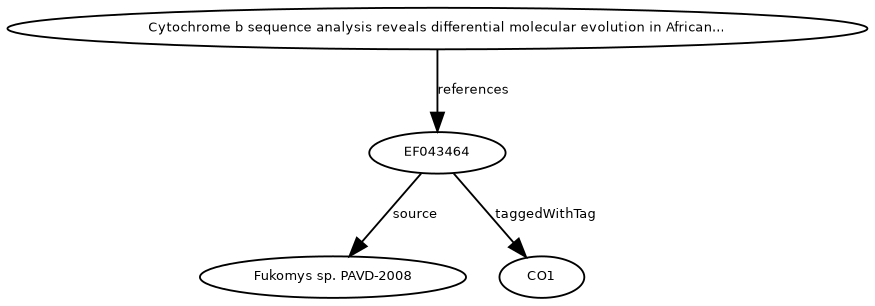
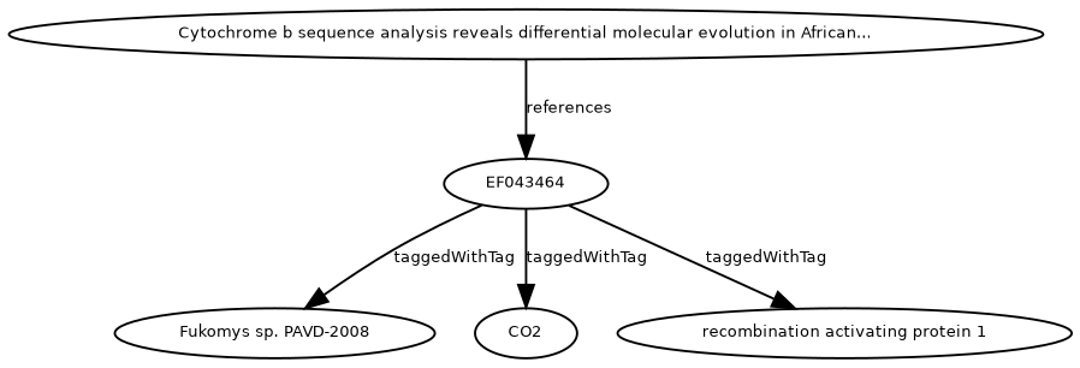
  digraph {
    node [fontname=Helvetica fontsize=7]
    edge [fontname=Helvetica fontsize=7]
    n1 [height=0.27433100247 label=EF043464 width=0.27433100247]
    n2 [height=0.27433100247 label="Fukomys sp. PAVD-2008" width=0.27433100247]
-   n3 [height=0.27433100247 label=CO1 width=0.27433100247]
+   n3 [height=0.27433100247 label=CO2 width=0.27433100247]
+   n4 [height=0.27433100247 label="recombination activating protein 1" width=0.27433100247]
    n5 [height=0.27433100247 label="Cytochrome b sequence analysis reveals differential molecular evolution in African..." width=0.27433100247]
-   n1 -> n2 [label=source]
+   n1 -> n2 [label=taggedWithTag]
    n1 -> n3 [label=taggedWithTag]
+   n1 -> n4 [label=taggedWithTag]
    n5 -> n1 [label=references]
  }
